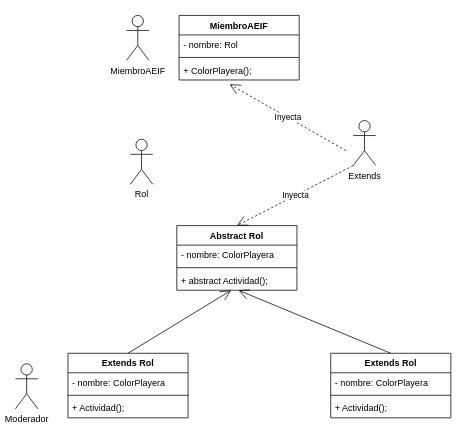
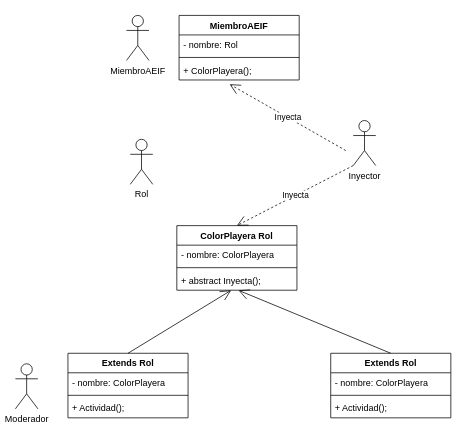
  <mxCell id="0" />
  <mxCell id="1" parent="0" />
  <mxCell id="2" value="MiembroAEIF" style="shape=umlActor;verticalLabelPosition=bottom;verticalAlign=top;html=1;outlineConnect=0;" vertex="1" parent="1"><mxGeometry x="168" y="20" width="30" height="60" as="geometry" /></mxCell>
  <mxCell id="3" value="Moderador" style="shape=umlActor;verticalLabelPosition=bottom;verticalAlign=top;html=1;outlineConnect=0;" vertex="1" parent="1"><mxGeometry x="20" y="484" width="30" height="60" as="geometry" /></mxCell>
  <mxCell id="4" value="MiembroAEIF" style="swimlane;fontStyle=1;align=center;verticalAlign=top;childLayout=stackLayout;horizontal=1;startSize=26;horizontalStack=0;resizeParent=1;resizeParentMax=0;resizeLast=0;collapsible=1;marginBottom=0;" vertex="1" parent="1"><mxGeometry x="238" y="20" width="160" height="86" as="geometry" /></mxCell>
  <mxCell id="5" value="- nombre: Rol" style="text;strokeColor=none;fillColor=none;align=left;verticalAlign=top;spacingLeft=4;spacingRight=4;overflow=hidden;rotatable=0;points=[[0,0.5],[1,0.5]];portConstraint=eastwest;" vertex="1" parent="4"><mxGeometry y="26" width="160" height="26" as="geometry" /></mxCell>
  <mxCell id="6" value="" style="line;strokeWidth=1;fillColor=none;align=left;verticalAlign=middle;spacingTop=-1;spacingLeft=3;spacingRight=3;rotatable=0;labelPosition=right;points=[];portConstraint=eastwest;strokeColor=inherit;" vertex="1" parent="4"><mxGeometry y="52" width="160" height="8" as="geometry" /></mxCell>
  <mxCell id="7" value="+ ColorPlayera(); " style="text;strokeColor=none;fillColor=none;align=left;verticalAlign=top;spacingLeft=4;spacingRight=4;overflow=hidden;rotatable=0;points=[[0,0.5],[1,0.5]];portConstraint=eastwest;" vertex="1" parent="4"><mxGeometry y="60" width="160" height="26" as="geometry" /></mxCell>
  <mxCell id="8" value="Rol" style="shape=umlActor;verticalLabelPosition=bottom;verticalAlign=top;html=1;" vertex="1" parent="1"><mxGeometry x="173" y="185" width="30" height="60" as="geometry" /></mxCell>
- <mxCell id="9" value="Abstract Rol" style="swimlane;fontStyle=1;align=center;verticalAlign=top;childLayout=stackLayout;horizontal=1;startSize=26;horizontalStack=0;resizeParent=1;resizeParentMax=0;resizeLast=0;collapsible=1;marginBottom=0;" vertex="1" parent="1"><mxGeometry x="235" y="300" width="160" height="86" as="geometry" /></mxCell>
+ <mxCell id="9" value="ColorPlayera Rol" style="swimlane;fontStyle=1;align=center;verticalAlign=top;childLayout=stackLayout;horizontal=1;startSize=26;horizontalStack=0;resizeParent=1;resizeParentMax=0;resizeLast=0;collapsible=1;marginBottom=0;" vertex="1" parent="1"><mxGeometry x="235" y="300" width="160" height="86" as="geometry" /></mxCell>
  <mxCell id="10" value="- nombre: ColorPlayera" style="text;strokeColor=none;fillColor=none;align=left;verticalAlign=top;spacingLeft=4;spacingRight=4;overflow=hidden;rotatable=0;points=[[0,0.5],[1,0.5]];portConstraint=eastwest;" vertex="1" parent="9"><mxGeometry y="26" width="160" height="26" as="geometry" /></mxCell>
  <mxCell id="11" value="" style="line;strokeWidth=1;fillColor=none;align=left;verticalAlign=middle;spacingTop=-1;spacingLeft=3;spacingRight=3;rotatable=0;labelPosition=right;points=[];portConstraint=eastwest;strokeColor=inherit;" vertex="1" parent="9"><mxGeometry y="52" width="160" height="8" as="geometry" /></mxCell>
- <mxCell id="12" value="+ abstract Actividad(); " style="text;strokeColor=none;fillColor=none;align=left;verticalAlign=top;spacingLeft=4;spacingRight=4;overflow=hidden;rotatable=0;points=[[0,0.5],[1,0.5]];portConstraint=eastwest;" vertex="1" parent="9"><mxGeometry y="60" width="160" height="26" as="geometry" /></mxCell>
+ <mxCell id="12" value="+ abstract Inyecta(); " style="text;strokeColor=none;fillColor=none;align=left;verticalAlign=top;spacingLeft=4;spacingRight=4;overflow=hidden;rotatable=0;points=[[0,0.5],[1,0.5]];portConstraint=eastwest;" vertex="1" parent="9"><mxGeometry y="60" width="160" height="26" as="geometry" /></mxCell>
  <mxCell id="13" value="Extends Rol" style="swimlane;fontStyle=1;align=center;verticalAlign=top;childLayout=stackLayout;horizontal=1;startSize=26;horizontalStack=0;resizeParent=1;resizeParentMax=0;resizeLast=0;collapsible=1;marginBottom=0;" vertex="1" parent="1"><mxGeometry x="90" y="470" width="160" height="86" as="geometry" /></mxCell>
  <mxCell id="14" value="- nombre: ColorPlayera" style="text;strokeColor=none;fillColor=none;align=left;verticalAlign=top;spacingLeft=4;spacingRight=4;overflow=hidden;rotatable=0;points=[[0,0.5],[1,0.5]];portConstraint=eastwest;" vertex="1" parent="13"><mxGeometry y="26" width="160" height="26" as="geometry" /></mxCell>
  <mxCell id="15" value="" style="line;strokeWidth=1;fillColor=none;align=left;verticalAlign=middle;spacingTop=-1;spacingLeft=3;spacingRight=3;rotatable=0;labelPosition=right;points=[];portConstraint=eastwest;strokeColor=inherit;" vertex="1" parent="13"><mxGeometry y="52" width="160" height="8" as="geometry" /></mxCell>
  <mxCell id="16" value="+ Actividad(); " style="text;strokeColor=none;fillColor=none;align=left;verticalAlign=top;spacingLeft=4;spacingRight=4;overflow=hidden;rotatable=0;points=[[0,0.5],[1,0.5]];portConstraint=eastwest;" vertex="1" parent="13"><mxGeometry y="60" width="160" height="26" as="geometry" /></mxCell>
  <mxCell id="17" value="Extends Rol" style="swimlane;fontStyle=1;align=center;verticalAlign=top;childLayout=stackLayout;horizontal=1;startSize=26;horizontalStack=0;resizeParent=1;resizeParentMax=0;resizeLast=0;collapsible=1;marginBottom=0;" vertex="1" parent="1"><mxGeometry x="440" y="470" width="160" height="86" as="geometry" /></mxCell>
  <mxCell id="18" value="- nombre: ColorPlayera" style="text;strokeColor=none;fillColor=none;align=left;verticalAlign=top;spacingLeft=4;spacingRight=4;overflow=hidden;rotatable=0;points=[[0,0.5],[1,0.5]];portConstraint=eastwest;" vertex="1" parent="17"><mxGeometry y="26" width="160" height="26" as="geometry" /></mxCell>
  <mxCell id="19" value="" style="line;strokeWidth=1;fillColor=none;align=left;verticalAlign=middle;spacingTop=-1;spacingLeft=3;spacingRight=3;rotatable=0;labelPosition=right;points=[];portConstraint=eastwest;strokeColor=inherit;" vertex="1" parent="17"><mxGeometry y="52" width="160" height="8" as="geometry" /></mxCell>
  <mxCell id="20" value="+ Actividad(); " style="text;strokeColor=none;fillColor=none;align=left;verticalAlign=top;spacingLeft=4;spacingRight=4;overflow=hidden;rotatable=0;points=[[0,0.5],[1,0.5]];portConstraint=eastwest;" vertex="1" parent="17"><mxGeometry y="60" width="160" height="26" as="geometry" /></mxCell>
- <mxCell id="21" value="Extends" style="shape=umlActor;verticalLabelPosition=bottom;verticalAlign=top;html=1;" vertex="1" parent="1"><mxGeometry x="470" y="160" width="30" height="60" as="geometry" /></mxCell>
+ <mxCell id="21" value="Inyector" style="shape=umlActor;verticalLabelPosition=bottom;verticalAlign=top;html=1;" vertex="1" parent="1"><mxGeometry x="470" y="160" width="30" height="60" as="geometry" /></mxCell>
  <mxCell id="22" value="Inyecta" style="endArrow=open;endSize=12;dashed=1;html=1;rounded=0;entryX=0.421;entryY=1.218;entryDx=0;entryDy=0;entryPerimeter=0;" edge="1" parent="1" target="7"><mxGeometry width="160" relative="1" as="geometry"><mxPoint x="460" y="200" as="sourcePoint" /><mxPoint x="420" y="280" as="targetPoint" /></mxGeometry></mxCell>
  <mxCell id="23" value="Inyecta" style="endArrow=open;endSize=12;dashed=1;html=1;rounded=0;entryX=0.5;entryY=0;entryDx=0;entryDy=0;" edge="1" parent="1" target="9"><mxGeometry width="160" relative="1" as="geometry"><mxPoint x="470" y="220" as="sourcePoint" /><mxPoint x="315.36" y="131.668" as="targetPoint" /></mxGeometry></mxCell>
  <mxCell id="24" value="" style="endArrow=open;endFill=1;endSize=12;html=1;rounded=0;exitX=0.5;exitY=0;exitDx=0;exitDy=0;entryX=0.452;entryY=1.007;entryDx=0;entryDy=0;entryPerimeter=0;" edge="1" parent="1" source="13" target="12"><mxGeometry width="160" relative="1" as="geometry"><mxPoint x="460" y="310" as="sourcePoint" /><mxPoint x="300" y="380" as="targetPoint" /></mxGeometry></mxCell>
  <mxCell id="25" value="" style="endArrow=open;endFill=1;endSize=12;html=1;rounded=0;exitX=0.5;exitY=0;exitDx=0;exitDy=0;entryX=0.514;entryY=1.007;entryDx=0;entryDy=0;entryPerimeter=0;" edge="1" parent="1" source="17" target="12"><mxGeometry width="160" relative="1" as="geometry"><mxPoint x="180" y="480" as="sourcePoint" /><mxPoint x="317.32" y="396.182" as="targetPoint" /></mxGeometry></mxCell>
